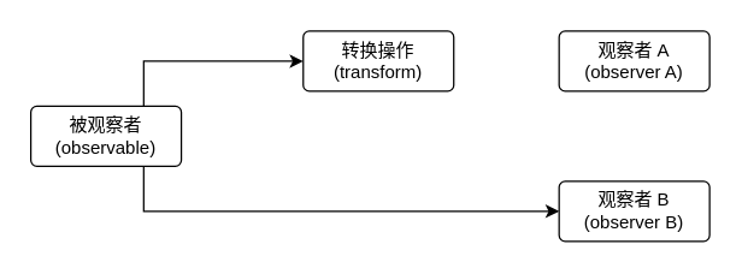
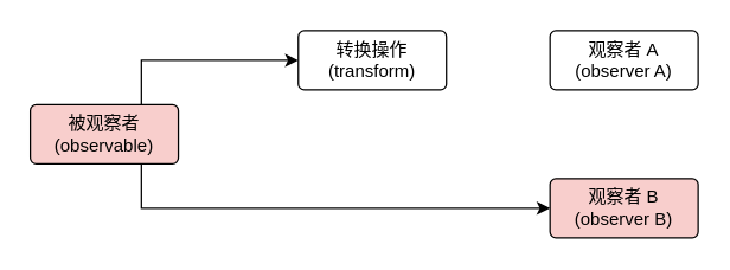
  <mxCell id="0" />
  <mxCell id="1" parent="0" />
  <mxCell id="2" style="edgeStyle=orthogonalEdgeStyle;rounded=0;orthogonalLoop=1;jettySize=auto;html=1;exitX=0.75;exitY=0;exitDx=0;exitDy=0;entryX=0;entryY=0.5;entryDx=0;entryDy=0;" edge="1" parent="1" source="4" target="7"><mxGeometry relative="1" as="geometry" /></mxCell>
  <mxCell id="3" style="edgeStyle=orthogonalEdgeStyle;rounded=0;orthogonalLoop=1;jettySize=auto;html=1;exitX=0.75;exitY=1;exitDx=0;exitDy=0;entryX=0;entryY=0.5;entryDx=0;entryDy=0;" edge="1" parent="1" source="4" target="6"><mxGeometry relative="1" as="geometry" /></mxCell>
- <mxCell id="4" value="被观察者&lt;br&gt;(observable)" style="rounded=1;arcSize=10;whiteSpace=wrap;html=1;align=center;" vertex="1" parent="1"><mxGeometry x="20" y="70" width="100" height="40" as="geometry" /></mxCell>
+ <mxCell id="4" value="被观察者&lt;br&gt;(observable)" style="rounded=1;arcSize=10;whiteSpace=wrap;html=1;align=center;fillColor=#f8cecc;" vertex="1" parent="1"><mxGeometry x="20" y="70" width="100" height="40" as="geometry" /></mxCell>
  <mxCell id="5" value="&lt;div&gt;观察者 A&lt;/div&gt;(observer A)" style="rounded=1;arcSize=10;whiteSpace=wrap;html=1;align=center;" vertex="1" parent="1"><mxGeometry x="371" y="20" width="100" height="40" as="geometry" /></mxCell>
- <mxCell id="6" value="&lt;div&gt;观察者 B&lt;br&gt;(observer B)&lt;/div&gt;" style="rounded=1;arcSize=10;whiteSpace=wrap;html=1;align=center;" vertex="1" parent="1"><mxGeometry x="371" y="120" width="100" height="40" as="geometry" /></mxCell>
+ <mxCell id="6" value="&lt;div&gt;观察者 B&lt;br&gt;(observer B)&lt;/div&gt;" style="rounded=1;arcSize=10;whiteSpace=wrap;html=1;align=center;fillColor=#f8cecc;" vertex="1" parent="1"><mxGeometry x="371" y="120" width="100" height="40" as="geometry" /></mxCell>
  <mxCell id="7" value="转换操作&lt;br&gt;(transform)" style="rounded=1;arcSize=10;whiteSpace=wrap;html=1;align=center;" vertex="1" parent="1"><mxGeometry x="201" y="20" width="100" height="40" as="geometry" /></mxCell>
